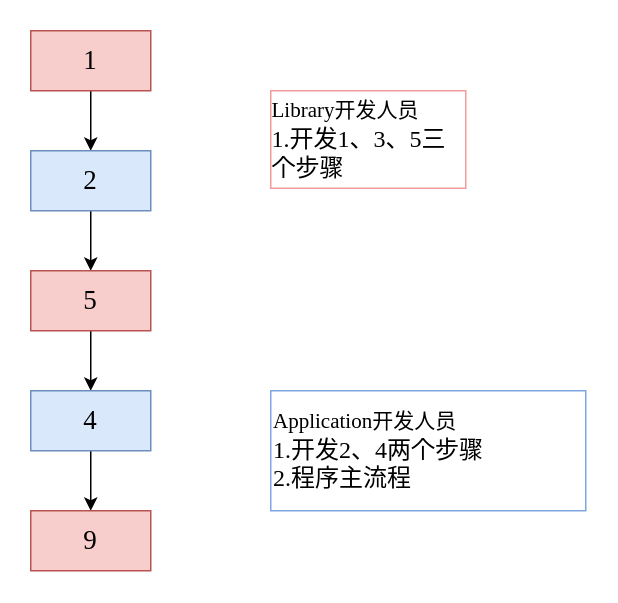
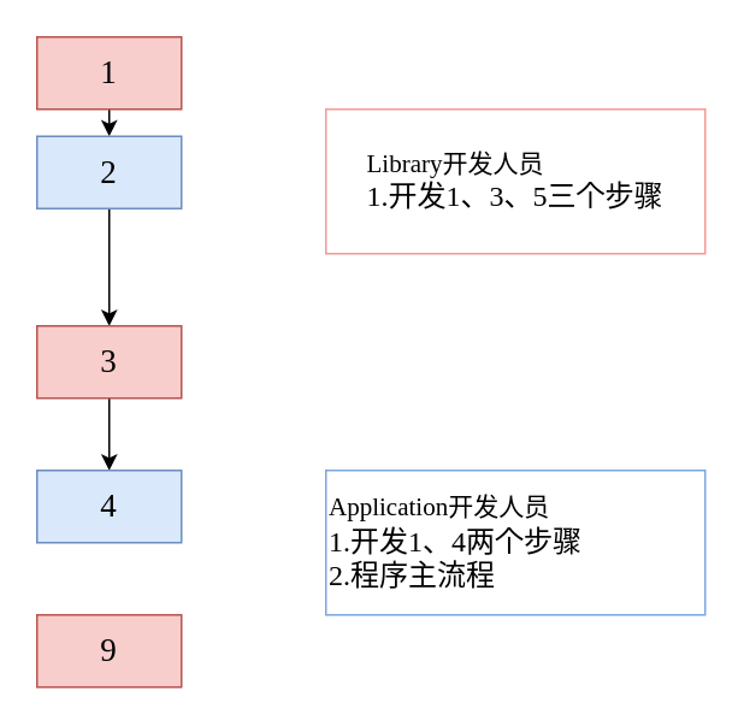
  <mxCell id="0" />
  <mxCell id="1" parent="0" />
  <mxCell id="2" style="edgeStyle=orthogonalEdgeStyle;rounded=0;orthogonalLoop=1;jettySize=auto;html=1;exitX=0.5;exitY=1;exitDx=0;exitDy=0;entryX=0.5;entryY=0;entryDx=0;entryDy=0;" edge="1" parent="1" source="3" target="5"><mxGeometry relative="1" as="geometry" /></mxCell>
  <mxCell id="3" value="&lt;font style=&quot;font-size: 18px;&quot; face=&quot;Lucida Console&quot;&gt;1&lt;/font&gt;" style="rounded=0;whiteSpace=wrap;html=1;fillColor=#f8cecc;strokeColor=#b85450;" vertex="1" parent="1"><mxGeometry x="20" y="20" width="80" height="40" as="geometry" /></mxCell>
  <mxCell id="4" style="edgeStyle=orthogonalEdgeStyle;rounded=0;orthogonalLoop=1;jettySize=auto;html=1;exitX=0.5;exitY=1;exitDx=0;exitDy=0;entryX=0.5;entryY=0;entryDx=0;entryDy=0;" edge="1" parent="1" source="5" target="7"><mxGeometry relative="1" as="geometry" /></mxCell>
- <mxCell id="5" value="&lt;font style=&quot;font-size: 18px;&quot; face=&quot;Lucida Console&quot;&gt;2&lt;/font&gt;" style="rounded=0;whiteSpace=wrap;html=1;fillColor=#dae8fc;strokeColor=#6c8ebf;" vertex="1" parent="1"><mxGeometry x="20" y="100" width="80" height="40" as="geometry" /></mxCell>
+ <mxCell id="5" value="&lt;font style=&quot;font-size: 18px;&quot; face=&quot;Lucida Console&quot;&gt;2&lt;/font&gt;" style="rounded=0;whiteSpace=wrap;html=1;fillColor=#dae8fc;strokeColor=#6c8ebf;" vertex="1" parent="1"><mxGeometry x="20" y="75" width="80" height="40" as="geometry" /></mxCell>
  <mxCell id="6" style="edgeStyle=orthogonalEdgeStyle;rounded=0;orthogonalLoop=1;jettySize=auto;html=1;exitX=0.5;exitY=1;exitDx=0;exitDy=0;entryX=0.5;entryY=0;entryDx=0;entryDy=0;" edge="1" parent="1" source="7" target="9"><mxGeometry relative="1" as="geometry" /></mxCell>
- <mxCell id="7" value="&lt;font style=&quot;font-size: 18px;&quot; face=&quot;Lucida Console&quot;&gt;5&lt;/font&gt;" style="rounded=0;whiteSpace=wrap;html=1;fillColor=#f8cecc;strokeColor=#b85450;" vertex="1" parent="1"><mxGeometry x="20" y="180" width="80" height="40" as="geometry" /></mxCell>
- <mxCell id="8" style="edgeStyle=orthogonalEdgeStyle;rounded=0;orthogonalLoop=1;jettySize=auto;html=1;exitX=0.5;exitY=1;exitDx=0;exitDy=0;entryX=0.5;entryY=0;entryDx=0;entryDy=0;" edge="1" parent="1" source="9" target="10"><mxGeometry relative="1" as="geometry" /></mxCell>
+ <mxCell id="7" value="&lt;font style=&quot;font-size: 18px;&quot; face=&quot;Lucida Console&quot;&gt;3&lt;/font&gt;" style="rounded=0;whiteSpace=wrap;html=1;fillColor=#f8cecc;strokeColor=#b85450;" vertex="1" parent="1"><mxGeometry x="20" y="180" width="80" height="40" as="geometry" /></mxCell>
  <mxCell id="9" value="&lt;font style=&quot;font-size: 18px;&quot; face=&quot;Lucida Console&quot;&gt;4&lt;/font&gt;" style="rounded=0;whiteSpace=wrap;html=1;fillColor=#dae8fc;strokeColor=#6c8ebf;" vertex="1" parent="1"><mxGeometry x="20" y="260" width="80" height="40" as="geometry" /></mxCell>
  <mxCell id="10" value="&lt;font style=&quot;font-size: 18px;&quot; face=&quot;Lucida Console&quot;&gt;9&lt;/font&gt;" style="rounded=0;whiteSpace=wrap;html=1;fillColor=#f8cecc;strokeColor=#b85450;" vertex="1" parent="1"><mxGeometry x="20" y="340" width="80" height="40" as="geometry" /></mxCell>
- <mxCell id="11" value="&lt;div style=&quot;text-align: left;&quot;&gt;&lt;span style=&quot;background-color: initial;&quot;&gt;&lt;font style=&quot;font-size: 14px;&quot; face=&quot;Lucida Console&quot;&gt;Library开发人员&lt;/font&gt;&lt;/span&gt;&lt;/div&gt;&lt;font size=&quot;3&quot; style=&quot;&quot; face=&quot;Lucida Console&quot;&gt;&lt;div style=&quot;text-align: left;&quot;&gt;&lt;span style=&quot;background-color: initial;&quot;&gt;1.开发1、3、5三个步骤&lt;/span&gt;&lt;/div&gt;&lt;/font&gt;" style="rounded=0;whiteSpace=wrap;html=1;strokeColor=#F19C99;" vertex="1" parent="1"><mxGeometry x="180" y="60" width="130" height="65" as="geometry" /></mxCell>
- <mxCell id="12" value="&lt;div style=&quot;&quot;&gt;&lt;span style=&quot;background-color: initial;&quot;&gt;&lt;font style=&quot;font-size: 14px;&quot; face=&quot;Lucida Console&quot;&gt;Application开发人员&lt;/font&gt;&lt;/span&gt;&lt;/div&gt;&lt;font size=&quot;3&quot; style=&quot;&quot; face=&quot;Lucida Console&quot;&gt;&lt;div style=&quot;&quot;&gt;&lt;span style=&quot;background-color: initial;&quot;&gt;1.开发2、4两个步骤&lt;/span&gt;&lt;/div&gt;&lt;div style=&quot;&quot;&gt;&lt;span style=&quot;background-color: initial;&quot;&gt;2.程序主流程&lt;/span&gt;&lt;/div&gt;&lt;/font&gt;" style="rounded=0;whiteSpace=wrap;html=1;strokeColor=#7EA6E0;align=left;" vertex="1" parent="1"><mxGeometry x="180" y="260" width="210" height="80" as="geometry" /></mxCell>
+ <mxCell id="11" value="&lt;div style=&quot;text-align: left;&quot;&gt;&lt;span style=&quot;background-color: initial;&quot;&gt;&lt;font style=&quot;font-size: 14px;&quot; face=&quot;Lucida Console&quot;&gt;Library开发人员&lt;/font&gt;&lt;/span&gt;&lt;/div&gt;&lt;font size=&quot;3&quot; style=&quot;&quot; face=&quot;Lucida Console&quot;&gt;&lt;div style=&quot;text-align: left;&quot;&gt;&lt;span style=&quot;background-color: initial;&quot;&gt;1.开发1、3、5三个步骤&lt;/span&gt;&lt;/div&gt;&lt;/font&gt;" style="rounded=0;whiteSpace=wrap;html=1;strokeColor=#F19C99;" vertex="1" parent="1"><mxGeometry x="180" y="60" width="210" height="80" as="geometry" /></mxCell>
+ <mxCell id="12" value="&lt;div style=&quot;&quot;&gt;&lt;span style=&quot;background-color: initial;&quot;&gt;&lt;font style=&quot;font-size: 14px;&quot; face=&quot;Lucida Console&quot;&gt;Application开发人员&lt;/font&gt;&lt;/span&gt;&lt;/div&gt;&lt;font size=&quot;3&quot; style=&quot;&quot; face=&quot;Lucida Console&quot;&gt;&lt;div style=&quot;&quot;&gt;&lt;span style=&quot;background-color: initial;&quot;&gt;1.开发1、4两个步骤&lt;/span&gt;&lt;/div&gt;&lt;div style=&quot;&quot;&gt;&lt;span style=&quot;background-color: initial;&quot;&gt;2.程序主流程&lt;/span&gt;&lt;/div&gt;&lt;/font&gt;" style="rounded=0;whiteSpace=wrap;html=1;strokeColor=#7EA6E0;align=left;" vertex="1" parent="1"><mxGeometry x="180" y="260" width="210" height="80" as="geometry" /></mxCell>
